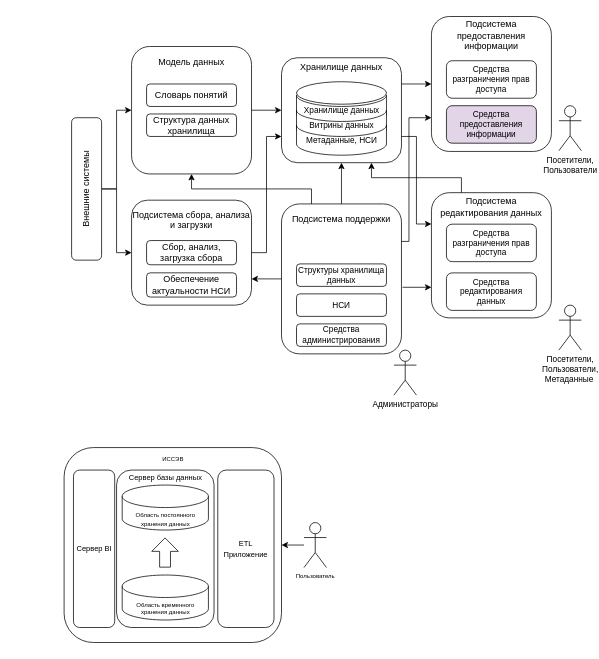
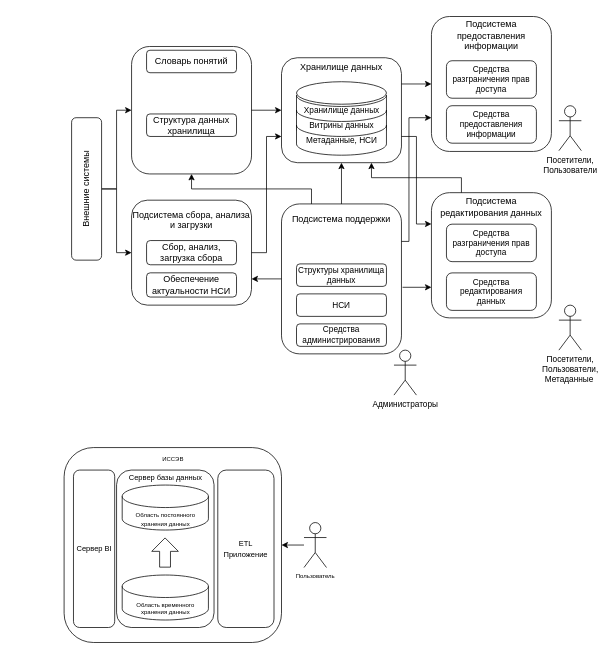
  <mxCell id="0" />
  <mxCell id="1" parent="0" />
  <mxCell id="2" style="edgeStyle=orthogonalEdgeStyle;rounded=0;orthogonalLoop=1;jettySize=auto;html=1;exitX=0.5;exitY=1;exitDx=0;exitDy=0;fontSize=11;" edge="1" parent="1" source="4" target="6"><mxGeometry relative="1" as="geometry" /></mxCell>
  <mxCell id="3" style="edgeStyle=orthogonalEdgeStyle;rounded=0;orthogonalLoop=1;jettySize=auto;html=1;exitX=0.5;exitY=1;exitDx=0;exitDy=0;fontSize=11;" edge="1" parent="1" source="4" target="10"><mxGeometry relative="1" as="geometry" /></mxCell>
  <mxCell id="4" value="Внешние системы" style="rounded=1;whiteSpace=wrap;html=1;rotation=-90;" vertex="1" parent="1"><mxGeometry x="20" y="231" width="190" height="40" as="geometry" /></mxCell>
  <mxCell id="5" value="" style="group" vertex="1" connectable="0" parent="1"><mxGeometry x="175" y="61" width="160" height="170" as="geometry" /></mxCell>
  <mxCell id="6" value="Модель данных&lt;br&gt;&lt;span style=&quot;color: rgba(0 , 0 , 0 , 0) ; font-family: monospace ; font-size: 0px&quot;&gt;&lt;br&gt;%3CmxGraphModel%3E%3Croot%3E%3CmxCell%20id%3D%220%22%2F%3E%3CmxCell%20id%3D%221%22%20parent%3D%220%22%2F%3E%3CmxCell%20id%3D%222%22%20value%3D%22%22%20style%3D%22rounded%3D1%3BwhiteSpace%3Dwrap%3Bhtml%3D1%3B%22%20vertex%3D%221%22%20parent%3D%221%22%3E%3CmxGeometry%20x%3D%22300%22%20y%3D%22370%22%20width%3D%22120%22%20height%3D%2260%22%20as%3D%22geometry%22%2F%3E%3C%2FmxCell%3E%3C%2Froot%3E%3C%2FmxGraphModel%3E&lt;/span&gt;&lt;span style=&quot;color: rgba(0 , 0 , 0 , 0) ; font-family: monospace ; font-size: 0px&quot;&gt;%3CmxGraphModel%3E%3Croot%3E%3CmxCell%20id%3D%220%22%2F%3E%3CmxCell%20id%3D%221%22%20parent%3D%220%22%2F%3E%3CmxCell%20id%3D%222%22%20value%3D%22%22%20style%3D%22rounded%3D1%3BwhiteSpace%3Dwrap%3Bhtml%3D1%3B%22%20vertex%3D%221%22%20parent%3D%221%22%3E%3CmxGeometry%20x%3D%22300%22%20y%3D%22370%22%20width%3D%22120%22%20height%3D%2260%22%20as%3D%22geometry%22%2F%3E%3C%2FmxCell%3E%3C%2Froot%3E%3C%2FmxGraphModel%3E&lt;br&gt;&lt;br&gt;&lt;br&gt;&lt;br&gt;&lt;br&gt;&lt;br&gt;&lt;br&gt;&lt;br&gt;&lt;/span&gt;" style="rounded=1;whiteSpace=wrap;html=1;" vertex="1" parent="5"><mxGeometry width="160" height="170" as="geometry" /></mxCell>
- <mxCell id="7" value="Словарь понятий" style="rounded=1;whiteSpace=wrap;html=1;" vertex="1" parent="5"><mxGeometry x="20" y="50" width="120" height="30" as="geometry" /></mxCell>
+ <mxCell id="7" value="Словарь понятий" style="rounded=1;whiteSpace=wrap;html=1;" vertex="1" parent="5"><mxGeometry x="20" y="5" width="120" height="30" as="geometry" /></mxCell>
  <mxCell id="8" value="Структура данных хранилища" style="rounded=1;whiteSpace=wrap;html=1;" vertex="1" parent="5"><mxGeometry x="20" y="90" width="120" height="30" as="geometry" /></mxCell>
  <mxCell id="9" value="" style="group" vertex="1" connectable="0" parent="1"><mxGeometry x="175" y="266" width="160" height="140" as="geometry" /></mxCell>
  <mxCell id="10" value="Подсистема сбора, анализа и загрузки&lt;br&gt;&lt;br&gt;&lt;br&gt;&lt;br&gt;&lt;br&gt;&lt;br&gt;&lt;br&gt;" style="rounded=1;whiteSpace=wrap;html=1;" vertex="1" parent="9"><mxGeometry width="160" height="140" as="geometry" /></mxCell>
  <mxCell id="11" value="Сбор, анализ, загрузка сбора" style="rounded=1;whiteSpace=wrap;html=1;" vertex="1" parent="9"><mxGeometry x="20" y="53.846" width="120" height="32.308" as="geometry" /></mxCell>
  <mxCell id="12" value="Обеспечение актуальности НСИ" style="rounded=1;whiteSpace=wrap;html=1;" vertex="1" parent="9"><mxGeometry x="20" y="96.923" width="120" height="32.308" as="geometry" /></mxCell>
  <mxCell id="13" value="" style="group" vertex="1" connectable="0" parent="1"><mxGeometry x="375" y="76" width="160" height="140" as="geometry" /></mxCell>
  <mxCell id="14" value="Хранилище данных&lt;br&gt;&lt;br&gt;&lt;br&gt;&lt;br&gt;&lt;br&gt;&lt;br&gt;&lt;br&gt;&lt;br&gt;&lt;br&gt;" style="rounded=1;whiteSpace=wrap;html=1;" vertex="1" parent="13"><mxGeometry width="160" height="140" as="geometry" /></mxCell>
  <mxCell id="15" value="&lt;font style=&quot;font-size: 11px&quot;&gt;&lt;br&gt;&lt;/font&gt;" style="shape=cylinder3;whiteSpace=wrap;html=1;boundedLbl=1;backgroundOutline=1;size=15;lid=0;" vertex="1" parent="13"><mxGeometry x="20" y="50" width="120" height="40" as="geometry" /></mxCell>
  <mxCell id="16" value="" style="shape=cylinder3;whiteSpace=wrap;html=1;boundedLbl=1;backgroundOutline=1;size=15;lid=0;" vertex="1" parent="13"><mxGeometry x="20" y="70" width="120" height="40" as="geometry" /></mxCell>
  <mxCell id="17" value="" style="shape=cylinder3;whiteSpace=wrap;html=1;boundedLbl=1;backgroundOutline=1;size=15;lid=0;" vertex="1" parent="13"><mxGeometry x="20" y="90" width="120" height="40" as="geometry" /></mxCell>
  <mxCell id="18" value="&lt;font style=&quot;font-size: 11px&quot;&gt;Витрины данных&lt;/font&gt;" style="text;html=1;align=center;verticalAlign=middle;resizable=0;points=[];autosize=1;strokeColor=none;fillColor=none;" vertex="1" parent="13"><mxGeometry x="30" y="80" width="100" height="20" as="geometry" /></mxCell>
  <mxCell id="19" value="Метаданные, НСИ" style="text;html=1;align=center;verticalAlign=middle;resizable=0;points=[];autosize=1;strokeColor=none;fillColor=none;fontSize=11;" vertex="1" parent="13"><mxGeometry x="25" y="100" width="110" height="20" as="geometry" /></mxCell>
  <mxCell id="20" value="&lt;span&gt;Хранилище данных&lt;/span&gt;" style="text;html=1;align=center;verticalAlign=middle;resizable=0;points=[];autosize=1;strokeColor=none;fillColor=none;fontSize=11;" vertex="1" parent="13"><mxGeometry x="20" y="60" width="120" height="20" as="geometry" /></mxCell>
  <mxCell id="21" value="" style="shape=ellipse;html=1;dashed=0;whitespace=wrap;perimeter=ellipsePerimeter;fontSize=11;" vertex="1" parent="13"><mxGeometry x="20" y="32" width="120" height="30" as="geometry" /></mxCell>
  <mxCell id="22" value="" style="group" vertex="1" connectable="0" parent="1"><mxGeometry x="375" y="271" width="160" height="200" as="geometry" /></mxCell>
  <mxCell id="23" value="Подсистема поддержки&lt;br&gt;&lt;br&gt;&lt;br&gt;&lt;br&gt;&lt;br&gt;&lt;br&gt;&lt;br&gt;&lt;br&gt;&lt;br&gt;&lt;br&gt;&lt;br&gt;&lt;br&gt;" style="rounded=1;whiteSpace=wrap;html=1;" vertex="1" parent="22"><mxGeometry width="160" height="200" as="geometry" /></mxCell>
  <mxCell id="24" value="Структуры хранилища данных" style="rounded=1;whiteSpace=wrap;html=1;fontSize=11;" vertex="1" parent="22"><mxGeometry x="20" y="80" width="120" height="30" as="geometry" /></mxCell>
  <mxCell id="25" value="НСИ" style="rounded=1;whiteSpace=wrap;html=1;fontSize=11;" vertex="1" parent="22"><mxGeometry x="20" y="120" width="120" height="30" as="geometry" /></mxCell>
  <mxCell id="26" value="Средства администрирования" style="rounded=1;whiteSpace=wrap;html=1;fontSize=11;" vertex="1" parent="22"><mxGeometry x="20" y="160" width="120" height="30" as="geometry" /></mxCell>
  <mxCell id="27" value="" style="group" vertex="1" connectable="0" parent="1"><mxGeometry x="575" y="20" width="160" height="180" as="geometry" /></mxCell>
  <mxCell id="28" value="Подсистема предоставления информации&lt;br&gt;&lt;br&gt;&lt;br&gt;&lt;br&gt;&lt;br&gt;&lt;br&gt;&lt;br&gt;&lt;br&gt;&lt;br&gt;&lt;br&gt;" style="rounded=1;whiteSpace=wrap;html=1;" vertex="1" parent="27"><mxGeometry y="1" width="160" height="180" as="geometry" /></mxCell>
  <mxCell id="29" value="Средства разграничения прав доступа" style="rounded=1;whiteSpace=wrap;html=1;fontSize=11;" vertex="1" parent="27"><mxGeometry x="20" y="60" width="120" height="50" as="geometry" /></mxCell>
- <mxCell id="30" value="Средства предоставления информации" style="rounded=1;whiteSpace=wrap;html=1;fontSize=11;fillColor=#e1d5e7;" vertex="1" parent="27"><mxGeometry x="20" y="120" width="120" height="50" as="geometry" /></mxCell>
+ <mxCell id="30" value="Средства предоставления информации" style="rounded=1;whiteSpace=wrap;html=1;fontSize=11;" vertex="1" parent="27"><mxGeometry x="20" y="120" width="120" height="50" as="geometry" /></mxCell>
  <mxCell id="31" value="" style="group" vertex="1" connectable="0" parent="1"><mxGeometry x="575" y="256" width="160" height="167" as="geometry" /></mxCell>
  <mxCell id="32" value="Подсистема редактирования данных&lt;br&gt;&lt;br&gt;&lt;br&gt;&lt;br&gt;&lt;br&gt;&lt;br&gt;&lt;br&gt;&lt;br&gt;&lt;br&gt;&lt;br&gt;" style="rounded=1;whiteSpace=wrap;html=1;" vertex="1" parent="31"><mxGeometry width="160" height="167" as="geometry" /></mxCell>
  <mxCell id="33" value="Средства разграничения прав доступа" style="rounded=1;whiteSpace=wrap;html=1;fontSize=11;" vertex="1" parent="31"><mxGeometry x="20" y="42" width="120" height="50" as="geometry" /></mxCell>
  <mxCell id="34" value="Средства редактирования данных" style="rounded=1;whiteSpace=wrap;html=1;fontSize=11;" vertex="1" parent="31"><mxGeometry x="20" y="107" width="120" height="50" as="geometry" /></mxCell>
  <mxCell id="35" value="Администраторы" style="shape=umlActor;verticalLabelPosition=bottom;verticalAlign=top;html=1;outlineConnect=0;fontSize=11;" vertex="1" parent="1"><mxGeometry x="525" y="466" width="30" height="60" as="geometry" /></mxCell>
  <mxCell id="36" value="Посетители, &lt;br&gt;Пользователи" style="shape=umlActor;verticalLabelPosition=bottom;verticalAlign=top;html=1;outlineConnect=0;fontSize=11;" vertex="1" parent="1"><mxGeometry x="745" y="140" width="30" height="60" as="geometry" /></mxCell>
  <mxCell id="37" value="Посетители, &lt;br&gt;Пользователи,&lt;br&gt;Метаданные&amp;nbsp;" style="shape=umlActor;verticalLabelPosition=bottom;verticalAlign=top;html=1;outlineConnect=0;fontSize=11;" vertex="1" parent="1"><mxGeometry x="745" y="406" width="30" height="60" as="geometry" /></mxCell>
  <mxCell id="38" style="edgeStyle=orthogonalEdgeStyle;rounded=0;orthogonalLoop=1;jettySize=auto;html=1;exitX=1;exitY=0.5;exitDx=0;exitDy=0;entryX=0;entryY=0.75;entryDx=0;entryDy=0;fontSize=11;" edge="1" parent="1" source="10" target="14"><mxGeometry relative="1" as="geometry" /></mxCell>
  <mxCell id="39" style="edgeStyle=orthogonalEdgeStyle;rounded=0;orthogonalLoop=1;jettySize=auto;html=1;exitX=0;exitY=0.5;exitDx=0;exitDy=0;entryX=1;entryY=0.75;entryDx=0;entryDy=0;fontSize=11;" edge="1" parent="1" source="23" target="10"><mxGeometry relative="1" as="geometry" /></mxCell>
  <mxCell id="40" style="edgeStyle=orthogonalEdgeStyle;rounded=0;orthogonalLoop=1;jettySize=auto;html=1;exitX=0.25;exitY=0;exitDx=0;exitDy=0;entryX=0.5;entryY=1;entryDx=0;entryDy=0;fontSize=11;" edge="1" parent="1" source="23" target="6"><mxGeometry relative="1" as="geometry" /></mxCell>
  <mxCell id="41" style="edgeStyle=orthogonalEdgeStyle;rounded=0;orthogonalLoop=1;jettySize=auto;html=1;exitX=1.009;exitY=0.556;exitDx=0;exitDy=0;entryX=0;entryY=0.75;entryDx=0;entryDy=0;fontSize=11;exitPerimeter=0;" edge="1" parent="1" source="23" target="32"><mxGeometry relative="1" as="geometry" /></mxCell>
  <mxCell id="42" style="edgeStyle=orthogonalEdgeStyle;rounded=0;orthogonalLoop=1;jettySize=auto;html=1;exitX=1;exitY=0.5;exitDx=0;exitDy=0;fontSize=11;" edge="1" parent="1" source="6" target="14"><mxGeometry relative="1" as="geometry" /></mxCell>
  <mxCell id="43" style="edgeStyle=orthogonalEdgeStyle;rounded=0;orthogonalLoop=1;jettySize=auto;html=1;exitX=1;exitY=0.25;exitDx=0;exitDy=0;entryX=0;entryY=0.5;entryDx=0;entryDy=0;fontSize=11;" edge="1" parent="1" source="14" target="28"><mxGeometry relative="1" as="geometry" /></mxCell>
  <mxCell id="44" style="edgeStyle=orthogonalEdgeStyle;rounded=0;orthogonalLoop=1;jettySize=auto;html=1;exitX=1;exitY=0.75;exitDx=0;exitDy=0;entryX=0;entryY=0.25;entryDx=0;entryDy=0;fontSize=11;" edge="1" parent="1" source="14" target="32"><mxGeometry relative="1" as="geometry" /></mxCell>
  <mxCell id="45" style="edgeStyle=orthogonalEdgeStyle;rounded=0;orthogonalLoop=1;jettySize=auto;html=1;exitX=1;exitY=0.25;exitDx=0;exitDy=0;entryX=0;entryY=0.75;entryDx=0;entryDy=0;fontSize=11;" edge="1" parent="1" source="23" target="28"><mxGeometry relative="1" as="geometry"><Array as="points"><mxPoint x="545" y="321" /><mxPoint x="545" y="156" /></Array></mxGeometry></mxCell>
  <mxCell id="46" style="edgeStyle=orthogonalEdgeStyle;rounded=0;orthogonalLoop=1;jettySize=auto;html=1;exitX=0.25;exitY=0;exitDx=0;exitDy=0;entryX=0.75;entryY=1;entryDx=0;entryDy=0;fontSize=11;" edge="1" parent="1" source="32" target="14"><mxGeometry relative="1" as="geometry" /></mxCell>
  <mxCell id="47" style="edgeStyle=orthogonalEdgeStyle;rounded=0;orthogonalLoop=1;jettySize=auto;html=1;exitX=0.5;exitY=0;exitDx=0;exitDy=0;entryX=0.5;entryY=1;entryDx=0;entryDy=0;fontSize=11;" edge="1" parent="1" source="23" target="14"><mxGeometry relative="1" as="geometry" /></mxCell>
  <mxCell id="48" value="" style="group" vertex="1" connectable="0" parent="1"><mxGeometry x="85" y="596" width="290" height="260" as="geometry" /></mxCell>
  <mxCell id="49" value="" style="rounded=1;whiteSpace=wrap;html=1;fontSize=11;" vertex="1" parent="48"><mxGeometry width="290" height="260" as="geometry" /></mxCell>
  <mxCell id="50" value="&lt;font style=&quot;font-size: 10px&quot;&gt;Сервер BI&lt;/font&gt;" style="rounded=1;whiteSpace=wrap;html=1;fontSize=11;" vertex="1" parent="48"><mxGeometry x="12.5" y="30" width="55" height="210" as="geometry" /></mxCell>
  <mxCell id="51" value="" style="rounded=1;whiteSpace=wrap;html=1;fontSize=11;" vertex="1" parent="48"><mxGeometry x="70" y="30" width="130" height="210" as="geometry" /></mxCell>
  <mxCell id="52" value="" style="shape=cylinder3;whiteSpace=wrap;html=1;boundedLbl=1;backgroundOutline=1;size=15;fontSize=11;" vertex="1" parent="48"><mxGeometry x="77.5" y="50" width="115" height="60" as="geometry" /></mxCell>
  <mxCell id="53" value="" style="shape=cylinder3;whiteSpace=wrap;html=1;boundedLbl=1;backgroundOutline=1;size=15;fontSize=11;" vertex="1" parent="48"><mxGeometry x="77.5" y="170" width="115" height="60" as="geometry" /></mxCell>
  <mxCell id="54" value="" style="shape=flexArrow;endArrow=classic;html=1;rounded=0;fontSize=11;width=14.483;endSize=5.641;" edge="1" parent="48"><mxGeometry width="50" height="50" relative="1" as="geometry"><mxPoint x="134.66" y="160" as="sourcePoint" /><mxPoint x="134.66" y="120" as="targetPoint" /></mxGeometry></mxCell>
  <mxCell id="55" value="&lt;font style=&quot;font-size: 10px&quot;&gt;Сервер базы данных&lt;/font&gt;" style="text;html=1;align=center;verticalAlign=middle;resizable=0;points=[];autosize=1;strokeColor=none;fillColor=none;fontSize=11;" vertex="1" parent="48"><mxGeometry x="80" y="30" width="110" height="20" as="geometry" /></mxCell>
  <mxCell id="56" value="&lt;font style=&quot;font-size: 8px&quot;&gt;Область постоянного&lt;br&gt;хранения данных&lt;/font&gt;" style="text;html=1;align=center;verticalAlign=middle;resizable=0;points=[];autosize=1;strokeColor=none;fillColor=none;fontSize=10;" vertex="1" parent="48"><mxGeometry x="85" y="80" width="100" height="30" as="geometry" /></mxCell>
  <mxCell id="57" value="Область временного&lt;br&gt;хранения данных" style="text;html=1;align=center;verticalAlign=middle;resizable=0;points=[];autosize=1;strokeColor=none;fillColor=none;fontSize=8;" vertex="1" parent="48"><mxGeometry x="90" y="200" width="90" height="30" as="geometry" /></mxCell>
  <mxCell id="58" value="&lt;font style=&quot;font-size: 10px&quot;&gt;ETL Приложение&lt;/font&gt;" style="rounded=1;whiteSpace=wrap;html=1;fontSize=11;" vertex="1" parent="48"><mxGeometry x="205" y="30" width="75" height="210" as="geometry" /></mxCell>
  <mxCell id="59" value="ИССЭВ" style="text;html=1;align=center;verticalAlign=middle;resizable=0;points=[];autosize=1;strokeColor=none;fillColor=none;fontSize=8;" vertex="1" parent="48"><mxGeometry x="125" y="6" width="40" height="20" as="geometry" /></mxCell>
  <mxCell id="60" style="edgeStyle=orthogonalEdgeStyle;rounded=0;orthogonalLoop=1;jettySize=auto;html=1;entryX=1;entryY=0.5;entryDx=0;entryDy=0;fontSize=8;" edge="1" parent="1" target="49"><mxGeometry relative="1" as="geometry"><mxPoint x="405" y="726" as="sourcePoint" /></mxGeometry></mxCell>
  <mxCell id="61" value="Пользователь" style="shape=umlActor;verticalLabelPosition=bottom;verticalAlign=top;html=1;outlineConnect=0;fontSize=8;" vertex="1" parent="1"><mxGeometry x="405" y="696" width="30" height="60" as="geometry" /></mxCell>
